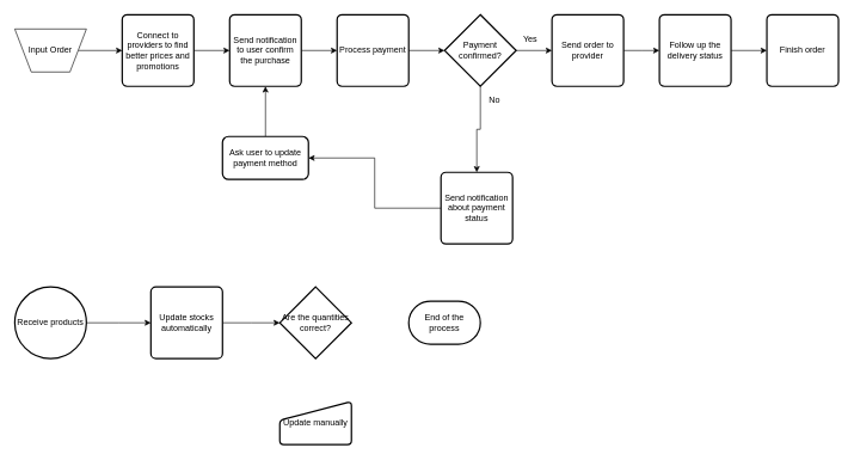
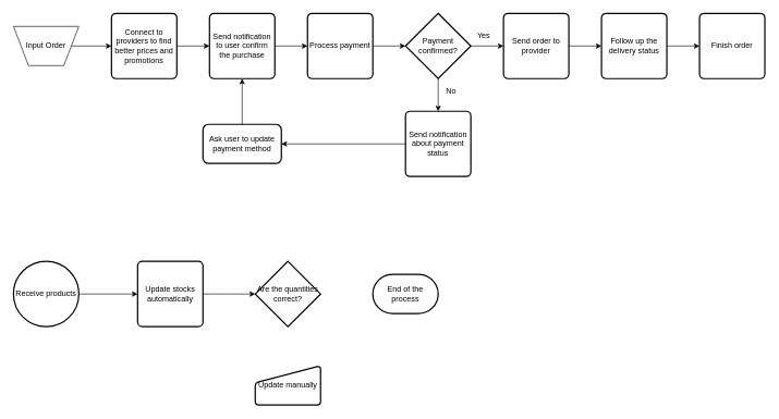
  <mxCell id="0" />
  <mxCell id="1" parent="0" />
  <mxCell id="2" style="edgeStyle=orthogonalEdgeStyle;rounded=0;orthogonalLoop=1;jettySize=auto;html=1;exitX=1;exitY=0.5;exitDx=0;exitDy=0;entryX=0;entryY=0.5;entryDx=0;entryDy=0;" edge="1" parent="1" source="3" target="5"><mxGeometry relative="1" as="geometry" /></mxCell>
  <mxCell id="3" value="Input Order" style="verticalLabelPosition=middle;verticalAlign=middle;html=1;shape=trapezoid;perimeter=trapezoidPerimeter;whiteSpace=wrap;size=0.23;arcSize=10;flipV=1;labelPosition=center;align=center;" vertex="1" parent="1"><mxGeometry x="20" y="40" width="100" height="60" as="geometry" /></mxCell>
  <mxCell id="4" style="edgeStyle=orthogonalEdgeStyle;rounded=0;orthogonalLoop=1;jettySize=auto;html=1;exitX=1;exitY=0.5;exitDx=0;exitDy=0;entryX=0;entryY=0.5;entryDx=0;entryDy=0;" edge="1" parent="1" source="5" target="8"><mxGeometry relative="1" as="geometry" /></mxCell>
  <mxCell id="5" value="Connect to providers to find better prices and promotions" style="rounded=1;whiteSpace=wrap;html=1;absoluteArcSize=1;arcSize=14;strokeWidth=2;" vertex="1" parent="1"><mxGeometry x="170" y="20" width="100" height="100" as="geometry" /></mxCell>
  <mxCell id="6" value="Process payment" style="rounded=1;whiteSpace=wrap;html=1;absoluteArcSize=1;arcSize=14;strokeWidth=2;" vertex="1" parent="1"><mxGeometry x="470" y="20" width="100" height="100" as="geometry" /></mxCell>
  <mxCell id="7" style="edgeStyle=orthogonalEdgeStyle;rounded=0;orthogonalLoop=1;jettySize=auto;html=1;exitX=1;exitY=0.5;exitDx=0;exitDy=0;entryX=0;entryY=0.5;entryDx=0;entryDy=0;" edge="1" parent="1" source="8" target="6"><mxGeometry relative="1" as="geometry" /></mxCell>
  <mxCell id="8" value="Send notification to user confirm the purchase" style="rounded=1;whiteSpace=wrap;html=1;absoluteArcSize=1;arcSize=14;strokeWidth=2;" vertex="1" parent="1"><mxGeometry x="320" y="20" width="100" height="100" as="geometry" /></mxCell>
  <mxCell id="9" style="edgeStyle=orthogonalEdgeStyle;rounded=0;orthogonalLoop=1;jettySize=auto;html=1;exitX=0.5;exitY=1;exitDx=0;exitDy=0;exitPerimeter=0;entryX=0.5;entryY=0;entryDx=0;entryDy=0;" edge="1" parent="1" source="11" target="14"><mxGeometry relative="1" as="geometry" /></mxCell>
  <mxCell id="10" style="edgeStyle=orthogonalEdgeStyle;rounded=0;orthogonalLoop=1;jettySize=auto;html=1;exitX=1;exitY=0.5;exitDx=0;exitDy=0;exitPerimeter=0;" edge="1" parent="1" source="11" target="20"><mxGeometry relative="1" as="geometry" /></mxCell>
  <mxCell id="11" value="Payment confirmed?" style="strokeWidth=2;html=1;shape=mxgraph.flowchart.decision;whiteSpace=wrap;" vertex="1" parent="1"><mxGeometry x="620" y="20" width="100" height="100" as="geometry" /></mxCell>
  <mxCell id="12" style="edgeStyle=orthogonalEdgeStyle;rounded=0;orthogonalLoop=1;jettySize=auto;html=1;exitX=1;exitY=0.5;exitDx=0;exitDy=0;entryX=0;entryY=0.5;entryDx=0;entryDy=0;entryPerimeter=0;" edge="1" parent="1" source="6" target="11"><mxGeometry relative="1" as="geometry" /></mxCell>
  <mxCell id="13" value="" style="edgeStyle=orthogonalEdgeStyle;rounded=0;orthogonalLoop=1;jettySize=auto;html=1;" edge="1" parent="1" source="14" target="16"><mxGeometry relative="1" as="geometry" /></mxCell>
- <mxCell id="14" value="Send notification about payment status" style="rounded=1;whiteSpace=wrap;html=1;absoluteArcSize=1;arcSize=14;strokeWidth=2;" vertex="1" parent="1"><mxGeometry x="615" y="240" width="100" height="100" as="geometry" /></mxCell>
+ <mxCell id="14" value="Send notification about payment status" style="rounded=1;whiteSpace=wrap;html=1;absoluteArcSize=1;arcSize=14;strokeWidth=2;" vertex="1" parent="1"><mxGeometry x="620" y="170" width="100" height="100" as="geometry" /></mxCell>
  <mxCell id="15" style="edgeStyle=orthogonalEdgeStyle;rounded=0;orthogonalLoop=1;jettySize=auto;html=1;exitX=0.5;exitY=0;exitDx=0;exitDy=0;entryX=0.5;entryY=1;entryDx=0;entryDy=0;" edge="1" parent="1" source="16" target="8"><mxGeometry relative="1" as="geometry" /></mxCell>
  <mxCell id="16" value="Ask user to update payment method" style="whiteSpace=wrap;html=1;rounded=1;arcSize=14;strokeWidth=2;" vertex="1" parent="1"><mxGeometry x="310" y="190" width="120" height="60" as="geometry" /></mxCell>
  <mxCell id="17" value="No" style="text;html=1;strokeColor=none;fillColor=none;align=center;verticalAlign=middle;whiteSpace=wrap;rounded=0;" vertex="1" parent="1"><mxGeometry x="660" y="125" width="60" height="30" as="geometry" /></mxCell>
  <mxCell id="18" value="Yes" style="text;html=1;strokeColor=none;fillColor=none;align=center;verticalAlign=middle;whiteSpace=wrap;rounded=0;" vertex="1" parent="1"><mxGeometry x="710" y="40" width="60" height="30" as="geometry" /></mxCell>
  <mxCell id="19" style="edgeStyle=orthogonalEdgeStyle;rounded=0;orthogonalLoop=1;jettySize=auto;html=1;exitX=1;exitY=0.5;exitDx=0;exitDy=0;" edge="1" parent="1" source="20"><mxGeometry relative="1" as="geometry"><mxPoint x="920" y="70" as="targetPoint" /></mxGeometry></mxCell>
  <mxCell id="20" value="Send order to provider" style="rounded=1;whiteSpace=wrap;html=1;absoluteArcSize=1;arcSize=14;strokeWidth=2;" vertex="1" parent="1"><mxGeometry x="770" y="20" width="100" height="100" as="geometry" /></mxCell>
  <mxCell id="21" style="edgeStyle=orthogonalEdgeStyle;rounded=0;orthogonalLoop=1;jettySize=auto;html=1;exitX=1;exitY=0.5;exitDx=0;exitDy=0;entryX=0;entryY=0.5;entryDx=0;entryDy=0;" edge="1" parent="1" source="22" target="23"><mxGeometry relative="1" as="geometry" /></mxCell>
  <mxCell id="22" value="Follow up the delivery status" style="rounded=1;whiteSpace=wrap;html=1;absoluteArcSize=1;arcSize=14;strokeWidth=2;" vertex="1" parent="1"><mxGeometry x="920" y="20" width="100" height="100" as="geometry" /></mxCell>
  <mxCell id="23" value="Finish order" style="rounded=1;whiteSpace=wrap;html=1;absoluteArcSize=1;arcSize=14;strokeWidth=2;" vertex="1" parent="1"><mxGeometry x="1070" y="20" width="100" height="100" as="geometry" /></mxCell>
  <mxCell id="24" style="edgeStyle=orthogonalEdgeStyle;rounded=0;orthogonalLoop=1;jettySize=auto;html=1;exitX=1;exitY=0.5;exitDx=0;exitDy=0;exitPerimeter=0;" edge="1" parent="1" source="25"><mxGeometry relative="1" as="geometry"><mxPoint x="210" y="450" as="targetPoint" /></mxGeometry></mxCell>
  <mxCell id="25" value="Receive products" style="strokeWidth=2;html=1;shape=mxgraph.flowchart.start_2;whiteSpace=wrap;" vertex="1" parent="1"><mxGeometry x="20" y="400" width="100" height="100" as="geometry" /></mxCell>
  <mxCell id="26" style="edgeStyle=orthogonalEdgeStyle;rounded=0;orthogonalLoop=1;jettySize=auto;html=1;exitX=1;exitY=0.5;exitDx=0;exitDy=0;" edge="1" parent="1" source="27"><mxGeometry relative="1" as="geometry"><mxPoint x="390" y="450" as="targetPoint" /></mxGeometry></mxCell>
  <mxCell id="27" value="Update stocks automatically" style="rounded=1;whiteSpace=wrap;html=1;absoluteArcSize=1;arcSize=14;strokeWidth=2;" vertex="1" parent="1"><mxGeometry x="210" y="400" width="100" height="100" as="geometry" /></mxCell>
  <mxCell id="28" value="Are the quantities correct?" style="strokeWidth=2;html=1;shape=mxgraph.flowchart.decision;whiteSpace=wrap;" vertex="1" parent="1"><mxGeometry x="390" y="400" width="100" height="100" as="geometry" /></mxCell>
  <mxCell id="29" value="Update manually" style="html=1;strokeWidth=2;shape=manualInput;whiteSpace=wrap;rounded=1;size=26;arcSize=11;" vertex="1" parent="1"><mxGeometry x="390" y="560" width="100" height="60" as="geometry" /></mxCell>
  <mxCell id="30" value="End of the process" style="strokeWidth=2;html=1;shape=mxgraph.flowchart.terminator;whiteSpace=wrap;" vertex="1" parent="1"><mxGeometry x="570" y="420" width="100" height="60" as="geometry" /></mxCell>
